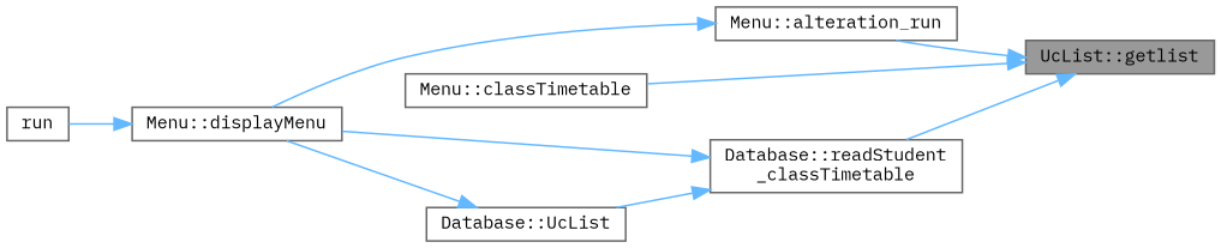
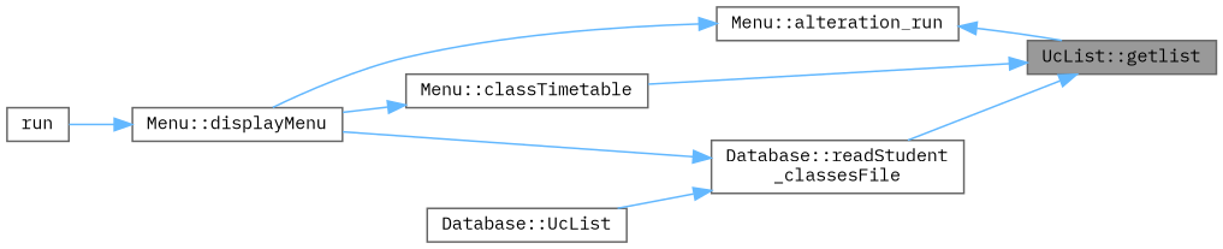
  digraph {
    fontname="IBM Plex Mono"
    rankdir=RL
    node [color=grey40 fillcolor=white fontname="IBM Plex Mono" fontsize=10 shape=box style=filled]
    edge [color=steelblue1 dir=back fontname="IBM Plex Mono" fontsize=10 labelfontname=Helvetica labelfontsize=10 style=solid]
    n1 [color=gray40 fillcolor=grey60 fontcolor=black height=0.2 label="UcList::getlist" width=0.4]
    n2 [height=0.2 label="Menu::alteration_run" width=0.4]
    n3 [height=0.2 label="Menu::classTimetable" width=0.4]
-   n4 [height=0.2 label="Database::readStudent\l_classTimetable" width=0.4]
+   n4 [height=0.2 label="Database::readStudent\l_classesFile" width=0.4]
    n5 [height=0.2 label="Menu::displayMenu" width=0.4]
    n6 [height=0.2 label=run width=0.4]
    n7 [height=0.2 label="Database::UcList" width=0.4]
-   n1 -> n2
+   n2 -> n1
    n1 -> n3
    n1 -> n4
    n2 -> n5
-   n7 -> n5
+   n3 -> n5
    n4 -> n5
    n4 -> n7
    n5 -> n6
  }
